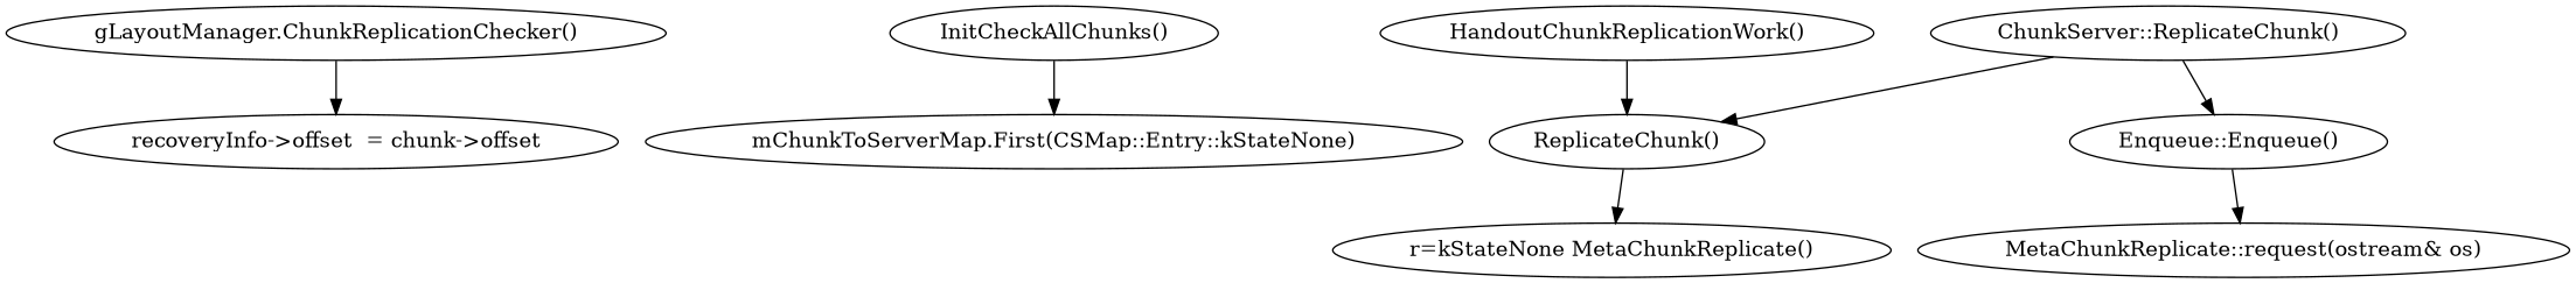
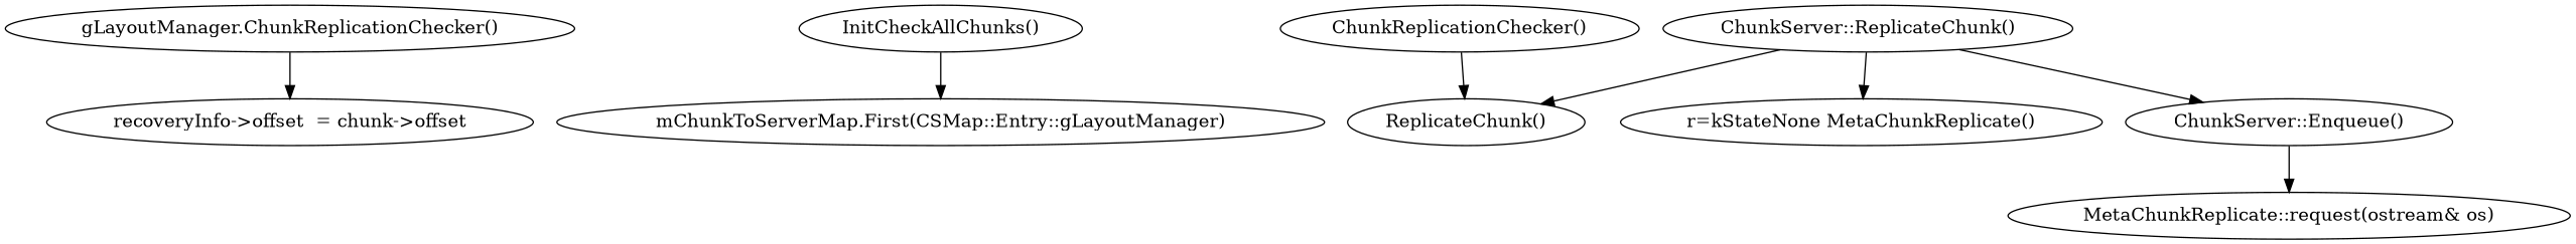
  digraph {
    "gLayoutManager.ChunkReplicationChecker()"
    "recoveryInfo->offset  = chunk->offset"
    "InitCheckAllChunks()"
-   "mChunkToServerMap.First(CSMap::Entry::kStateNone)"
-   "HandoutChunkReplicationWork()"
+   "mChunkToServerMap.First(CSMap::Entry::kStateNone)" [label="mChunkToServerMap.First(CSMap::Entry::gLayoutManager)"]
+   "HandoutChunkReplicationWork()" [label="ChunkReplicationChecker()"]
    "ReplicateChunk()"
    "ChunkServer::ReplicateChunk()"
    n8 [label="r=kStateNone MetaChunkReplicate()"]
-   "ChunkServer::Enqueue()" [label="Enqueue::Enqueue()"]
+   "ChunkServer::Enqueue()"
    "MetaChunkReplicate::request(ostream& os)"
    "gLayoutManager.ChunkReplicationChecker()" -> "recoveryInfo->offset  = chunk->offset"
    "InitCheckAllChunks()" -> "mChunkToServerMap.First(CSMap::Entry::kStateNone)"
    "HandoutChunkReplicationWork()" -> "ReplicateChunk()"
    "ChunkServer::ReplicateChunk()" -> "ReplicateChunk()"
-   "ReplicateChunk()" -> n8
+   "ChunkServer::ReplicateChunk()" -> n8
    "ChunkServer::ReplicateChunk()" -> "ChunkServer::Enqueue()"
    "ChunkServer::Enqueue()" -> "MetaChunkReplicate::request(ostream& os)"
  }
